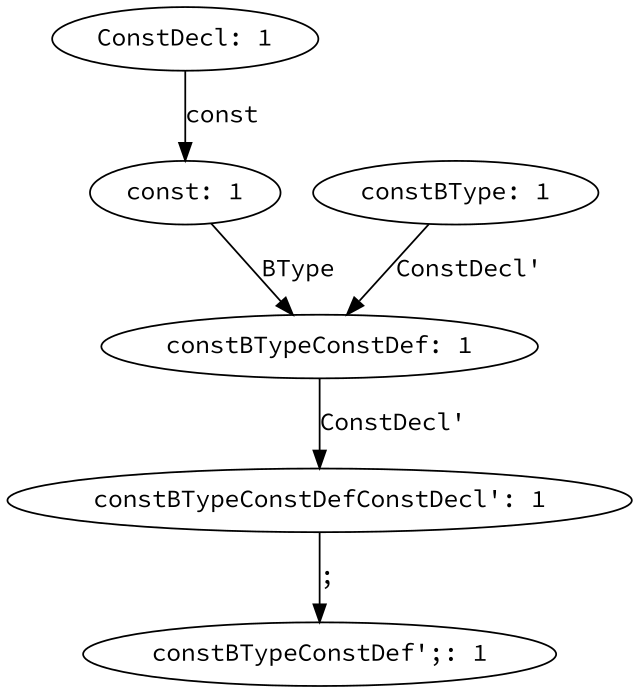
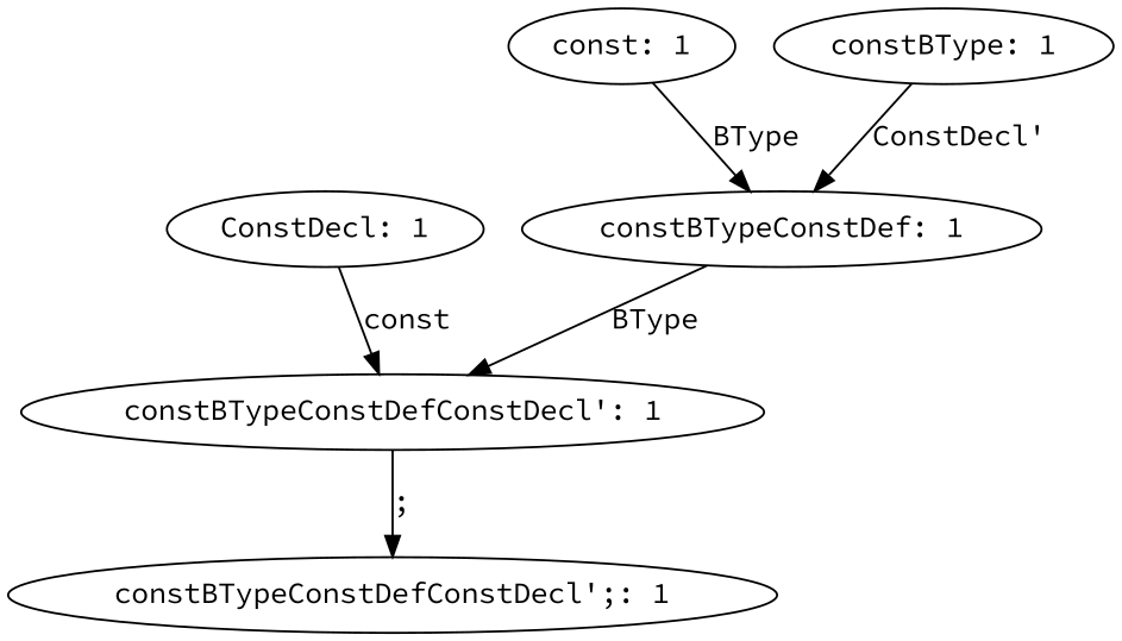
  digraph {
    fontname="Source Code Pro"
    node [fontname="Source Code Pro"]
    edge [fontname="Source Code Pro"]
    n1 [label="ConstDecl: 1"]
    n2 [label="const: 1"]
    n3 [label="constBTypeConstDef: 1"]
    n4 [label="constBType: 1"]
    n5 [label="constBTypeConstDefConstDecl': 1"]
-   n6 [label="constBTypeConstDef';: 1"]
-   n1 -> n2 [label=const]
+   n6 [label="constBTypeConstDefConstDecl';: 1"]
+   n1 -> n5 [label=const]
    n2 -> n3 [label=BType]
-   n3 -> n5 [label="ConstDecl'"]
+   n3 -> n5 [label=BType]
    n4 -> n3 [label="ConstDecl'"]
    n5 -> n6 [label=";"]
  }
